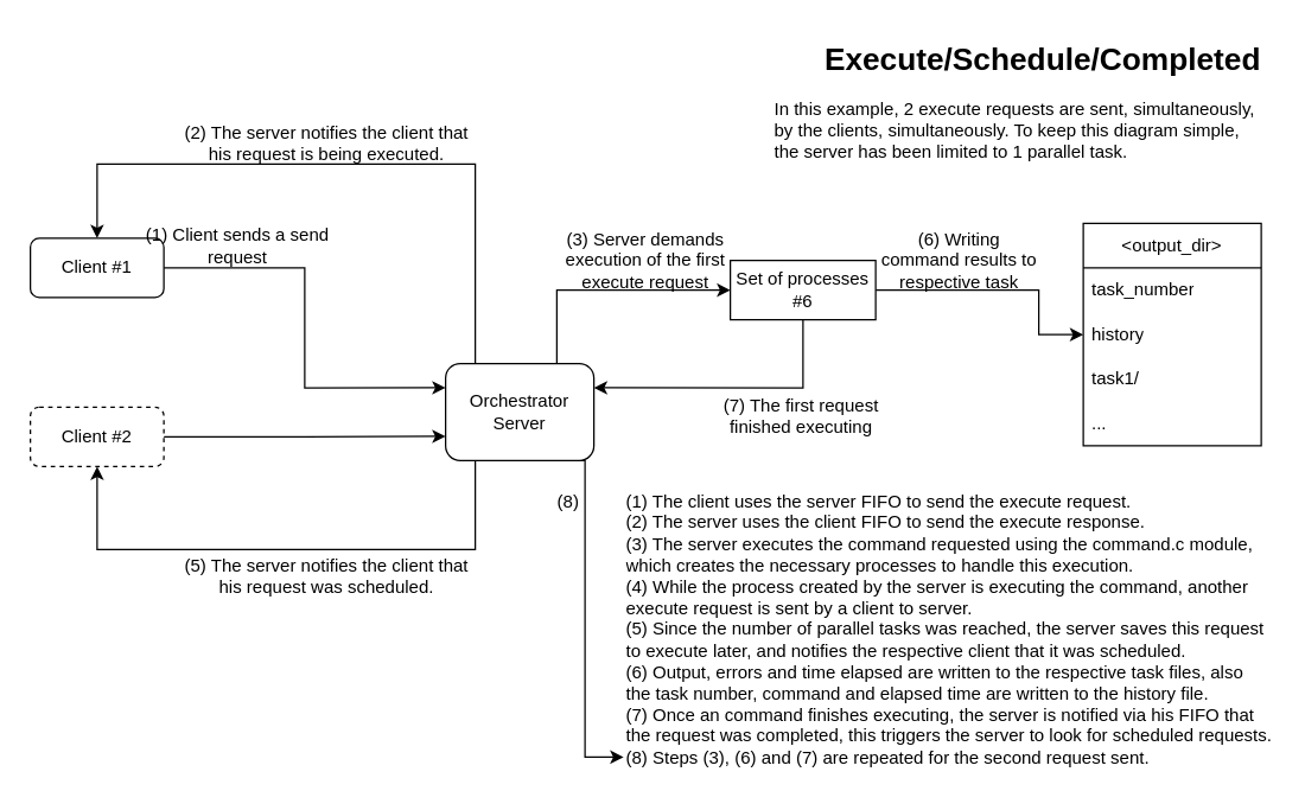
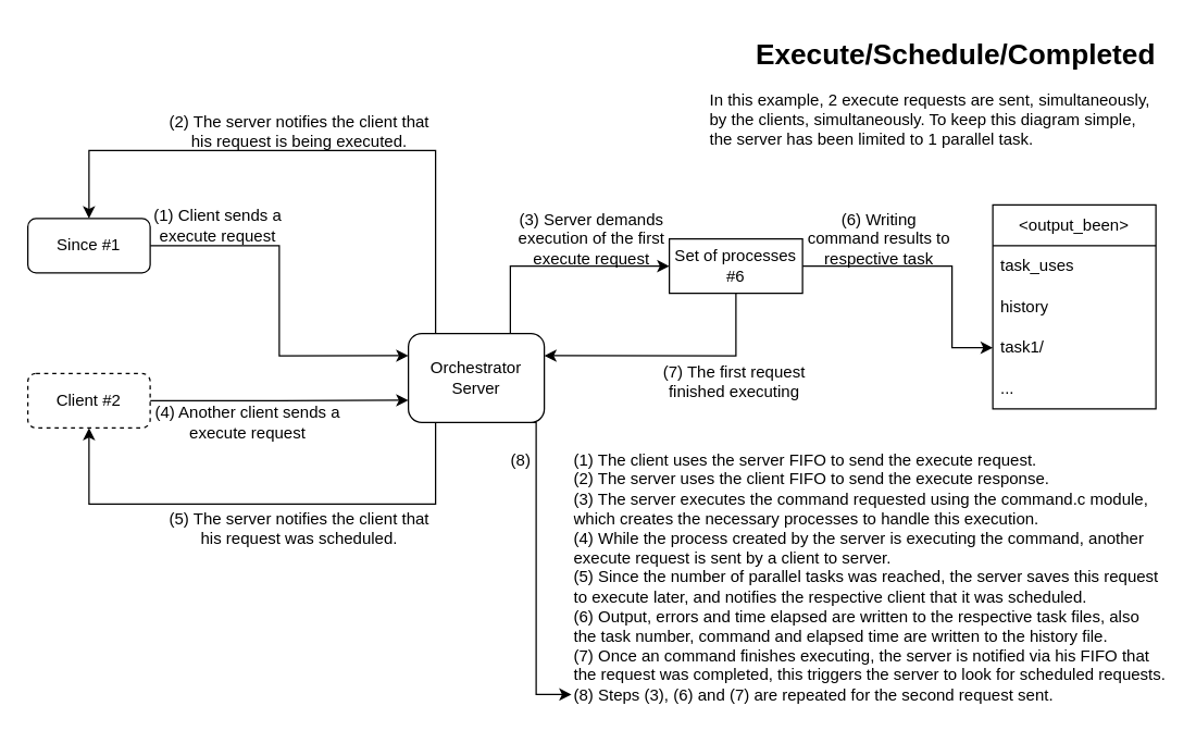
  <mxCell id="0" />
  <mxCell id="1" parent="0" />
  <mxCell id="2" style="edgeStyle=orthogonalEdgeStyle;rounded=0;orthogonalLoop=1;jettySize=auto;html=1;exitX=1;exitY=0.5;exitDx=0;exitDy=0;entryX=0;entryY=0.75;entryDx=0;entryDy=0;" parent="1" source="3" target="16" edge="1"><mxGeometry relative="1" as="geometry"><mxPoint x="330" y="284.022" as="targetPoint" /></mxGeometry></mxCell>
  <mxCell id="3" value="Client #2" style="rounded=1;whiteSpace=wrap;html=1;dashed=1;" parent="1" vertex="1"><mxGeometry x="20" y="274" width="90" height="40" as="geometry" /></mxCell>
  <mxCell id="4" style="edgeStyle=orthogonalEdgeStyle;rounded=0;orthogonalLoop=1;jettySize=auto;html=1;exitX=1;exitY=0.5;exitDx=0;exitDy=0;entryX=0;entryY=0.25;entryDx=0;entryDy=0;" parent="1" source="5" target="16" edge="1"><mxGeometry relative="1" as="geometry"><mxPoint x="330" y="257.25" as="targetPoint" /></mxGeometry></mxCell>
- <mxCell id="5" value="Client #1" style="rounded=1;whiteSpace=wrap;html=1;" parent="1" vertex="1"><mxGeometry x="20" y="160" width="90" height="40" as="geometry" /></mxCell>
- <mxCell id="6" value="(1) Client sends a send request" style="text;html=1;align=center;verticalAlign=middle;whiteSpace=wrap;rounded=0;" parent="1" vertex="1"><mxGeometry x="90" y="150" width="140" height="30" as="geometry" /></mxCell>
- <mxCell id="7" value="&amp;lt;output_dir&amp;gt;" style="swimlane;fontStyle=0;childLayout=stackLayout;horizontal=1;startSize=30;horizontalStack=0;resizeParent=1;resizeParentMax=0;resizeLast=0;collapsible=1;marginBottom=0;whiteSpace=wrap;html=1;" parent="1" vertex="1"><mxGeometry x="730" y="150" width="120" height="150" as="geometry" /></mxCell>
- <mxCell id="8" value="task_number" style="text;strokeColor=none;fillColor=none;align=left;verticalAlign=middle;spacingLeft=4;spacingRight=4;overflow=hidden;points=[[0,0.5],[1,0.5]];portConstraint=eastwest;rotatable=0;whiteSpace=wrap;html=1;" parent="7" vertex="1"><mxGeometry y="30" width="120" height="30" as="geometry" /></mxCell>
+ <mxCell id="5" value="Since #1" style="rounded=1;whiteSpace=wrap;html=1;" parent="1" vertex="1"><mxGeometry x="20" y="160" width="90" height="40" as="geometry" /></mxCell>
+ <mxCell id="6" value="(1) Client sends a execute request" style="text;html=1;align=center;verticalAlign=middle;whiteSpace=wrap;rounded=0;" parent="1" vertex="1"><mxGeometry x="90" y="150" width="140" height="30" as="geometry" /></mxCell>
+ <mxCell id="7" value="&amp;lt;output_been&amp;gt;" style="swimlane;fontStyle=0;childLayout=stackLayout;horizontal=1;startSize=30;horizontalStack=0;resizeParent=1;resizeParentMax=0;resizeLast=0;collapsible=1;marginBottom=0;whiteSpace=wrap;html=1;" parent="1" vertex="1"><mxGeometry x="730" y="150" width="120" height="150" as="geometry" /></mxCell>
+ <mxCell id="8" value="task_uses" style="text;strokeColor=none;fillColor=none;align=left;verticalAlign=middle;spacingLeft=4;spacingRight=4;overflow=hidden;points=[[0,0.5],[1,0.5]];portConstraint=eastwest;rotatable=0;whiteSpace=wrap;html=1;" parent="7" vertex="1"><mxGeometry y="30" width="120" height="30" as="geometry" /></mxCell>
  <mxCell id="9" value="history" style="text;strokeColor=none;fillColor=none;align=left;verticalAlign=middle;spacingLeft=4;spacingRight=4;overflow=hidden;points=[[0,0.5],[1,0.5]];portConstraint=eastwest;rotatable=0;whiteSpace=wrap;html=1;" vertex="1" parent="7"><mxGeometry y="60" width="120" height="30" as="geometry" /></mxCell>
  <mxCell id="10" value="task1/" style="text;strokeColor=none;fillColor=none;align=left;verticalAlign=middle;spacingLeft=4;spacingRight=4;overflow=hidden;points=[[0,0.5],[1,0.5]];portConstraint=eastwest;rotatable=0;whiteSpace=wrap;html=1;" parent="7" vertex="1"><mxGeometry y="90" width="120" height="30" as="geometry" /></mxCell>
  <mxCell id="11" value="..." style="text;strokeColor=none;fillColor=none;align=left;verticalAlign=middle;spacingLeft=4;spacingRight=4;overflow=hidden;points=[[0,0.5],[1,0.5]];portConstraint=eastwest;rotatable=0;whiteSpace=wrap;html=1;" parent="7" vertex="1"><mxGeometry y="120" width="120" height="30" as="geometry" /></mxCell>
  <mxCell id="12" style="edgeStyle=orthogonalEdgeStyle;rounded=0;orthogonalLoop=1;jettySize=auto;html=1;entryX=0.5;entryY=0;entryDx=0;entryDy=0;" parent="1" source="16" target="5" edge="1"><mxGeometry relative="1" as="geometry"><Array as="points"><mxPoint x="320" y="110" /><mxPoint x="65" y="110" /></Array></mxGeometry></mxCell>
  <mxCell id="13" style="edgeStyle=orthogonalEdgeStyle;rounded=0;orthogonalLoop=1;jettySize=auto;html=1;exitX=0.25;exitY=1;exitDx=0;exitDy=0;entryX=0.5;entryY=1;entryDx=0;entryDy=0;" parent="1" source="16" target="3" edge="1"><mxGeometry relative="1" as="geometry"><Array as="points"><mxPoint x="320" y="310" /><mxPoint x="320" y="370" /><mxPoint x="65" y="370" /></Array></mxGeometry></mxCell>
  <mxCell id="14" style="edgeStyle=orthogonalEdgeStyle;rounded=0;orthogonalLoop=1;jettySize=auto;html=1;exitX=0.75;exitY=0;exitDx=0;exitDy=0;entryX=0;entryY=0.5;entryDx=0;entryDy=0;" parent="1" source="16" target="25" edge="1"><mxGeometry relative="1" as="geometry" /></mxCell>
  <mxCell id="15" style="edgeStyle=orthogonalEdgeStyle;rounded=0;orthogonalLoop=1;jettySize=auto;html=1;exitX=0.75;exitY=1;exitDx=0;exitDy=0;" parent="1" source="16" edge="1"><mxGeometry relative="1" as="geometry"><mxPoint x="420" y="510" as="targetPoint" /><Array as="points"><mxPoint x="394" y="510" /></Array></mxGeometry></mxCell>
  <mxCell id="16" value="Orchestrator&lt;br&gt;Server" style="rounded=1;whiteSpace=wrap;html=1;" parent="1" vertex="1"><mxGeometry x="300" y="244.5" width="100" height="65.5" as="geometry" /></mxCell>
  <mxCell id="17" value="&lt;h1 align=&quot;right&quot; style=&quot;margin-top: 0px; font-size: 21px;&quot;&gt;Execute/Schedule/Completed&lt;br&gt;&lt;/h1&gt;&lt;p&gt;In this example, 2 execute requests are sent, &lt;span class=&quot;yKMVIe&quot; aria-level=&quot;1&quot; role=&quot;heading&quot;&gt;simultaneously&lt;/span&gt;, by the clients, &lt;span class=&quot;yKMVIe&quot; aria-level=&quot;1&quot; role=&quot;heading&quot;&gt;simultaneously&lt;/span&gt;. To keep this diagram simple, the server has been limited to 1 parallel task.&lt;br&gt;&lt;/p&gt;" style="text;html=1;whiteSpace=wrap;overflow=hidden;rounded=0;" parent="1" vertex="1"><mxGeometry x="520" y="20" width="330" height="120" as="geometry" /></mxCell>
  <mxCell id="18" value="(2) The server notifies the client&amp;nbsp;that his request is being executed." style="text;html=1;align=center;verticalAlign=middle;whiteSpace=wrap;rounded=0;" parent="1" vertex="1"><mxGeometry x="120" y="81" width="200" height="30" as="geometry" /></mxCell>
  <mxCell id="19" value="&lt;div&gt;(1) The client uses the server FIFO to send the execute request.&lt;/div&gt;&lt;div&gt;(2) The server uses the client FIFO to send the execute response.&lt;br&gt;&lt;/div&gt;&lt;div&gt;(3) The server executes the command requested using the command.c module, which creates the necessary processes to handle this execution.&lt;/div&gt;&lt;div&gt;(4) While the process created by the server is executing the command, another execute request is sent by a client to server.&lt;br&gt;&lt;/div&gt;&lt;div&gt;(5) Since the number of parallel tasks was reached, the server saves this request to execute later, and notifies the respective client that it was scheduled.&lt;br&gt;&lt;/div&gt;&lt;div&gt;(6) Output, errors and time elapsed are written to the respective task files, also the task number, command and elapsed time are written to the history file.&lt;br&gt;&lt;/div&gt;&lt;div&gt;(7) Once an command finishes executing, the server is notified via his FIFO that the request was completed, this triggers the server to look for scheduled requests.&lt;/div&gt;&lt;div&gt;(8) Steps (3), (6) and (7) are repeated for the second request sent.&lt;br&gt;&lt;/div&gt;" style="text;html=1;whiteSpace=wrap;overflow=hidden;rounded=0;" parent="1" vertex="1"><mxGeometry x="420" y="324" width="437.75" height="200" as="geometry" /></mxCell>
+ <mxCell id="20" value="(4) Another client sends a execute request" style="text;html=1;align=center;verticalAlign=middle;whiteSpace=wrap;rounded=0;" parent="1" vertex="1"><mxGeometry x="112" y="295" width="140" height="30" as="geometry" /></mxCell>
  <mxCell id="21" value="(5) The server notifies the client&amp;nbsp;that his request was scheduled." style="text;html=1;align=center;verticalAlign=middle;whiteSpace=wrap;rounded=0;" parent="1" vertex="1"><mxGeometry x="120" y="373" width="200" height="30" as="geometry" /></mxCell>
  <mxCell id="22" style="edgeStyle=orthogonalEdgeStyle;rounded=0;orthogonalLoop=1;jettySize=auto;html=1;exitX=0.5;exitY=1;exitDx=0;exitDy=0;entryX=1;entryY=0.25;entryDx=0;entryDy=0;" parent="1" source="25" target="16" edge="1"><mxGeometry relative="1" as="geometry" /></mxCell>
- <mxCell id="24" style="edgeStyle=orthogonalEdgeStyle;rounded=0;orthogonalLoop=1;jettySize=auto;html=1;entryX=0;entryY=0.5;entryDx=0;entryDy=0;" edge="1" parent="1" source="25" target="9"><mxGeometry relative="1" as="geometry"><Array as="points"><mxPoint x="700" y="195" /><mxPoint x="700" y="225" /></Array></mxGeometry></mxCell>
+ <mxCell id="23" style="edgeStyle=orthogonalEdgeStyle;rounded=0;orthogonalLoop=1;jettySize=auto;html=1;exitX=1;exitY=0.5;exitDx=0;exitDy=0;entryX=0;entryY=0.5;entryDx=0;entryDy=0;" parent="1" source="25" target="10" edge="1"><mxGeometry relative="1" as="geometry"><Array as="points"><mxPoint x="700" y="195" /><mxPoint x="700" y="255" /></Array><mxPoint x="620" y="250" as="targetPoint" /></mxGeometry></mxCell>
  <mxCell id="25" value="Set of processes #6" style="rounded=0;whiteSpace=wrap;html=1;" parent="1" vertex="1"><mxGeometry x="492" y="175" width="98" height="40" as="geometry" /></mxCell>
  <mxCell id="26" value="(3) Server demands execution of the first execute request" style="text;html=1;align=center;verticalAlign=middle;whiteSpace=wrap;rounded=0;" parent="1" vertex="1"><mxGeometry x="375" y="160" width="120" height="30" as="geometry" /></mxCell>
  <mxCell id="27" value="(7) The first request finished executing" style="text;html=1;align=center;verticalAlign=middle;whiteSpace=wrap;rounded=0;" parent="1" vertex="1"><mxGeometry x="480" y="265" width="120" height="30" as="geometry" /></mxCell>
  <mxCell id="28" value="(6) Writing command results to respective task" style="text;html=1;align=center;verticalAlign=middle;whiteSpace=wrap;rounded=0;" parent="1" vertex="1"><mxGeometry x="590" y="160" width="113" height="30" as="geometry" /></mxCell>
  <mxCell id="29" value="(8)" style="text;html=1;align=center;verticalAlign=middle;whiteSpace=wrap;rounded=0;" parent="1" vertex="1"><mxGeometry x="353" y="323" width="60" height="30" as="geometry" /></mxCell>
